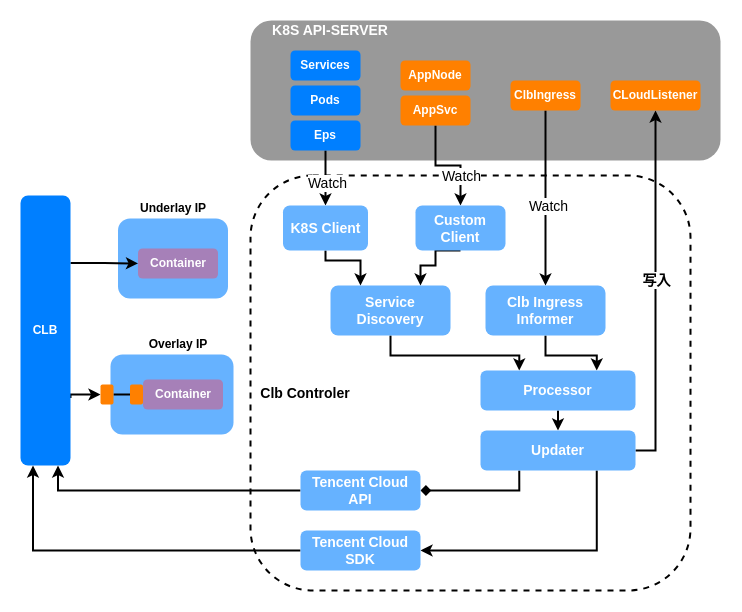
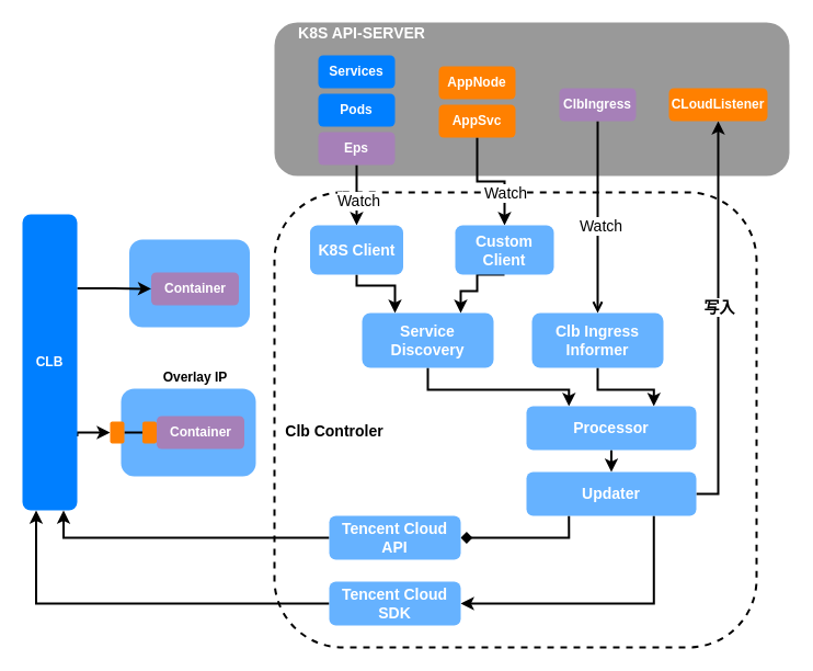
  <mxCell id="0" />
  <mxCell id="1" parent="0" />
  <mxCell id="2" value="" style="rounded=1;whiteSpace=wrap;html=1;dashed=1;strokeWidth=2;fillColor=#66B2FF;fontSize=13;fontColor=#000000;strokeColor=none;" parent="1" vertex="1"><mxGeometry x="117.5" y="218" width="110" height="80" as="geometry" /></mxCell>
  <mxCell id="3" value="" style="rounded=1;whiteSpace=wrap;html=1;dashed=1;strokeWidth=2;" parent="1" vertex="1"><mxGeometry x="250" y="175" width="440" height="415" as="geometry" /></mxCell>
  <mxCell id="4" value="" style="rounded=1;whiteSpace=wrap;html=1;fillColor=#999999;strokeColor=none;" parent="1" vertex="1"><mxGeometry x="250" y="20" width="470" height="140" as="geometry" /></mxCell>
  <mxCell id="5" value="K8S API-SERVER" style="text;html=1;strokeColor=none;fillColor=none;align=center;verticalAlign=middle;whiteSpace=wrap;rounded=0;fontStyle=1;fontSize=14;fontColor=#FFFFFF;" parent="1" vertex="1"><mxGeometry x="265" y="20" width="130" height="20" as="geometry" /></mxCell>
  <mxCell id="6" style="edgeStyle=orthogonalEdgeStyle;rounded=0;orthogonalLoop=1;jettySize=auto;html=1;exitX=1;exitY=0.25;exitDx=0;exitDy=0;strokeWidth=2;fontSize=12;fontColor=#000000;" parent="1" source="8" target="42" edge="1"><mxGeometry relative="1" as="geometry" /></mxCell>
  <mxCell id="7" style="edgeStyle=orthogonalEdgeStyle;rounded=0;orthogonalLoop=1;jettySize=auto;html=1;exitX=1;exitY=0.75;exitDx=0;exitDy=0;entryX=0;entryY=0.5;entryDx=0;entryDy=0;endArrow=classic;endFill=1;strokeWidth=2;fontSize=12;fontColor=#000000;" parent="1" source="8" target="49" edge="1"><mxGeometry relative="1" as="geometry"><Array as="points"><mxPoint x="70" y="394" /></Array></mxGeometry></mxCell>
  <mxCell id="8" value="CLB" style="rounded=1;whiteSpace=wrap;html=1;fontStyle=1;fontSize=12;fontColor=#FFFFFF;strokeColor=none;fillColor=#007FFF;" parent="1" vertex="1"><mxGeometry x="20" y="195" width="50" height="270" as="geometry" /></mxCell>
  <mxCell id="9" style="edgeStyle=orthogonalEdgeStyle;rounded=0;orthogonalLoop=1;jettySize=auto;html=1;exitX=0.5;exitY=1;exitDx=0;exitDy=0;entryX=0.25;entryY=0;entryDx=0;entryDy=0;strokeWidth=2;" parent="1" source="10" target="27" edge="1"><mxGeometry relative="1" as="geometry"><Array as="points"><mxPoint x="390" y="355" /><mxPoint x="519" y="355" /></Array></mxGeometry></mxCell>
  <mxCell id="10" value="Service Discovery" style="rounded=1;whiteSpace=wrap;html=1;fontSize=14;fontColor=#FFFFFF;fontStyle=1;strokeColor=none;fillColor=#66B2FF;" parent="1" vertex="1"><mxGeometry x="330" y="285" width="120" height="50" as="geometry" /></mxCell>
  <mxCell id="11" style="edgeStyle=orthogonalEdgeStyle;rounded=0;orthogonalLoop=1;jettySize=auto;html=1;exitX=0.5;exitY=1;exitDx=0;exitDy=0;entryX=0.75;entryY=0;entryDx=0;entryDy=0;strokeWidth=2;" parent="1" source="12" target="27" edge="1"><mxGeometry relative="1" as="geometry" /></mxCell>
  <mxCell id="12" value="Clb Ingress Informer" style="rounded=1;whiteSpace=wrap;html=1;fontSize=14;fontColor=#FFFFFF;fontStyle=1;strokeColor=none;fillColor=#66B2FF;" parent="1" vertex="1"><mxGeometry x="485" y="285" width="120" height="50" as="geometry" /></mxCell>
  <mxCell id="13" style="edgeStyle=orthogonalEdgeStyle;rounded=0;orthogonalLoop=1;jettySize=auto;html=1;exitX=0.5;exitY=1;exitDx=0;exitDy=0;entryX=0.5;entryY=0;entryDx=0;entryDy=0;strokeWidth=2;" parent="1" source="15" target="23" edge="1"><mxGeometry relative="1" as="geometry" /></mxCell>
  <mxCell id="14" value="Watch" style="text;html=1;resizable=0;points=[];align=center;verticalAlign=middle;labelBackgroundColor=#ffffff;fontSize=14;" vertex="1" connectable="0" parent="13"><mxGeometry x="0.164" y="1" relative="1" as="geometry"><mxPoint as="offset" /></mxGeometry></mxCell>
- <mxCell id="15" value="Eps" style="rounded=1;whiteSpace=wrap;html=1;fontColor=#FFFFFF;fontStyle=1;strokeColor=none;fillColor=#007FFF;" parent="1" vertex="1"><mxGeometry x="290" y="120" width="70" height="30" as="geometry" /></mxCell>
+ <mxCell id="15" value="Eps" style="rounded=1;whiteSpace=wrap;html=1;fontColor=#FFFFFF;fontStyle=1;strokeColor=none;fillColor=#a680b8;" parent="1" vertex="1"><mxGeometry x="290" y="120" width="70" height="30" as="geometry" /></mxCell>
  <mxCell id="16" value="Services" style="rounded=1;whiteSpace=wrap;html=1;fillColor=#007FFF;fontStyle=1;fontColor=#FFFFFF;strokeColor=none;" parent="1" vertex="1"><mxGeometry x="290" y="50" width="70" height="30" as="geometry" /></mxCell>
  <mxCell id="17" value="Pods" style="rounded=1;whiteSpace=wrap;html=1;fontColor=#FFFFFF;fontStyle=1;strokeColor=none;fillColor=#007FFF;" parent="1" vertex="1"><mxGeometry x="290" y="85" width="70" height="30" as="geometry" /></mxCell>
  <mxCell id="18" value="AppNode" style="rounded=1;whiteSpace=wrap;html=1;fillColor=#FF8000;strokeColor=none;fontStyle=1;fontColor=#FFFFFF;" parent="1" vertex="1"><mxGeometry x="400" y="60" width="70" height="30" as="geometry" /></mxCell>
  <mxCell id="19" style="edgeStyle=orthogonalEdgeStyle;rounded=0;orthogonalLoop=1;jettySize=auto;html=1;entryX=0.5;entryY=0;entryDx=0;entryDy=0;strokeWidth=2;" parent="1" source="21" target="25" edge="1"><mxGeometry relative="1" as="geometry" /></mxCell>
  <mxCell id="20" value="Watch" style="text;html=1;resizable=0;points=[];align=center;verticalAlign=middle;labelBackgroundColor=#ffffff;fontSize=14;" vertex="1" connectable="0" parent="19"><mxGeometry x="0.425" relative="1" as="geometry"><mxPoint as="offset" /></mxGeometry></mxCell>
  <mxCell id="21" value="AppSvc" style="rounded=1;whiteSpace=wrap;html=1;fontColor=#FFFFFF;fontStyle=1;strokeColor=none;fillColor=#FF8000;" parent="1" vertex="1"><mxGeometry x="400" y="95" width="70" height="30" as="geometry" /></mxCell>
  <mxCell id="22" style="edgeStyle=orthogonalEdgeStyle;rounded=0;orthogonalLoop=1;jettySize=auto;html=1;exitX=0.5;exitY=1;exitDx=0;exitDy=0;entryX=0.25;entryY=0;entryDx=0;entryDy=0;strokeWidth=2;" parent="1" source="23" target="10" edge="1"><mxGeometry relative="1" as="geometry"><Array as="points"><mxPoint x="325" y="260" /><mxPoint x="360" y="260" /></Array></mxGeometry></mxCell>
  <mxCell id="23" value="K8S Client" style="rounded=1;whiteSpace=wrap;html=1;fillColor=#66B2FF;strokeColor=none;fontColor=#FFFFFF;fontStyle=1;fontSize=14;" parent="1" vertex="1"><mxGeometry x="282.5" y="205" width="85" height="45" as="geometry" /></mxCell>
  <mxCell id="24" style="edgeStyle=orthogonalEdgeStyle;rounded=0;orthogonalLoop=1;jettySize=auto;html=1;exitX=0.5;exitY=1;exitDx=0;exitDy=0;entryX=0.75;entryY=0;entryDx=0;entryDy=0;strokeWidth=2;" parent="1" source="25" target="10" edge="1"><mxGeometry relative="1" as="geometry"><Array as="points"><mxPoint x="435" y="265" /><mxPoint x="420" y="265" /></Array></mxGeometry></mxCell>
  <mxCell id="25" value="Custom Client" style="rounded=1;whiteSpace=wrap;html=1;fontSize=14;fontColor=#FFFFFF;fontStyle=1;strokeColor=none;fillColor=#66B2FF;" parent="1" vertex="1"><mxGeometry x="415" y="205" width="90" height="45" as="geometry" /></mxCell>
  <mxCell id="26" style="edgeStyle=orthogonalEdgeStyle;rounded=0;orthogonalLoop=1;jettySize=auto;html=1;exitX=0.5;exitY=1;exitDx=0;exitDy=0;entryX=0.5;entryY=0;entryDx=0;entryDy=0;strokeWidth=2;" parent="1" source="27" target="32" edge="1"><mxGeometry relative="1" as="geometry" /></mxCell>
  <mxCell id="27" value="Processor" style="rounded=1;whiteSpace=wrap;html=1;fontSize=14;fontColor=#FFFFFF;fontStyle=1;strokeColor=none;fillColor=#66B2FF;" parent="1" vertex="1"><mxGeometry x="480" y="370" width="155" height="40" as="geometry" /></mxCell>
  <mxCell id="28" style="edgeStyle=orthogonalEdgeStyle;rounded=0;orthogonalLoop=1;jettySize=auto;html=1;exitX=0.25;exitY=1;exitDx=0;exitDy=0;entryX=1;entryY=0.5;entryDx=0;entryDy=0;strokeWidth=2;endArrow=diamond;" parent="1" source="32" target="34" edge="1"><mxGeometry relative="1" as="geometry" /></mxCell>
  <mxCell id="29" style="edgeStyle=orthogonalEdgeStyle;rounded=0;orthogonalLoop=1;jettySize=auto;html=1;exitX=0.75;exitY=1;exitDx=0;exitDy=0;entryX=1;entryY=0.5;entryDx=0;entryDy=0;strokeWidth=2;" parent="1" source="32" target="36" edge="1"><mxGeometry relative="1" as="geometry" /></mxCell>
  <mxCell id="30" style="edgeStyle=orthogonalEdgeStyle;rounded=0;orthogonalLoop=1;jettySize=auto;html=1;exitX=1;exitY=0.5;exitDx=0;exitDy=0;entryX=0.5;entryY=1;entryDx=0;entryDy=0;strokeWidth=2;" parent="1" source="32" target="40" edge="1"><mxGeometry relative="1" as="geometry" /></mxCell>
  <mxCell id="31" value="写入" style="text;html=1;resizable=0;points=[];align=center;verticalAlign=middle;labelBackgroundColor=#ffffff;fontStyle=1;fontSize=14;" vertex="1" connectable="0" parent="30"><mxGeometry x="0.061" relative="1" as="geometry"><mxPoint as="offset" /></mxGeometry></mxCell>
  <mxCell id="32" value="Updater" style="rounded=1;whiteSpace=wrap;html=1;fontSize=14;fontColor=#FFFFFF;fontStyle=1;strokeColor=none;fillColor=#66B2FF;" parent="1" vertex="1"><mxGeometry x="480" y="430" width="155" height="40" as="geometry" /></mxCell>
  <mxCell id="33" style="edgeStyle=orthogonalEdgeStyle;rounded=0;orthogonalLoop=1;jettySize=auto;html=1;exitX=0;exitY=0.5;exitDx=0;exitDy=0;entryX=0.75;entryY=1;entryDx=0;entryDy=0;strokeWidth=2;" parent="1" source="34" target="8" edge="1"><mxGeometry relative="1" as="geometry" /></mxCell>
  <mxCell id="34" value="Tencent Cloud API" style="rounded=1;whiteSpace=wrap;html=1;fontSize=14;fontColor=#FFFFFF;fontStyle=1;strokeColor=none;fillColor=#66B2FF;" parent="1" vertex="1"><mxGeometry x="300" y="470" width="120" height="40" as="geometry" /></mxCell>
  <mxCell id="35" style="edgeStyle=orthogonalEdgeStyle;rounded=0;orthogonalLoop=1;jettySize=auto;html=1;exitX=0;exitY=0.5;exitDx=0;exitDy=0;entryX=0.25;entryY=1;entryDx=0;entryDy=0;strokeWidth=2;" parent="1" source="36" target="8" edge="1"><mxGeometry relative="1" as="geometry"><mxPoint x="75" y="425" as="targetPoint" /></mxGeometry></mxCell>
  <mxCell id="36" value="Tencent Cloud SDK" style="rounded=1;whiteSpace=wrap;html=1;fontSize=14;fontColor=#FFFFFF;fontStyle=1;strokeColor=none;fillColor=#66B2FF;" parent="1" vertex="1"><mxGeometry x="300" y="530" width="120" height="40" as="geometry" /></mxCell>
- <mxCell id="37" value="" style="edgeStyle=orthogonalEdgeStyle;rounded=0;orthogonalLoop=1;jettySize=auto;html=1;entryX=0.5;entryY=0;entryDx=0;entryDy=0;strokeWidth=2;" parent="1" source="39" target="12" edge="1"><mxGeometry relative="1" as="geometry"><mxPoint x="545" y="190" as="targetPoint" /></mxGeometry></mxCell>
+ <mxCell id="37" value="" style="edgeStyle=orthogonalEdgeStyle;rounded=0;orthogonalLoop=1;jettySize=auto;html=1;entryX=0.5;entryY=0;entryDx=0;entryDy=0;strokeWidth=2;endArrow=open;" parent="1" source="39" target="12" edge="1"><mxGeometry relative="1" as="geometry"><mxPoint x="545" y="190" as="targetPoint" /></mxGeometry></mxCell>
  <mxCell id="38" value="Watch" style="text;html=1;resizable=0;points=[];align=center;verticalAlign=middle;labelBackgroundColor=#ffffff;fontSize=14;" vertex="1" connectable="0" parent="37"><mxGeometry x="0.086" y="2" relative="1" as="geometry"><mxPoint as="offset" /></mxGeometry></mxCell>
- <mxCell id="39" value="ClbIngress" style="rounded=1;whiteSpace=wrap;html=1;fontColor=#FFFFFF;fontStyle=1;strokeColor=none;fillColor=#FF8000;" parent="1" vertex="1"><mxGeometry x="510" y="80" width="70" height="30" as="geometry" /></mxCell>
+ <mxCell id="39" value="ClbIngress" style="rounded=1;whiteSpace=wrap;html=1;fontColor=#FFFFFF;fontStyle=1;strokeColor=none;fillColor=#a680b8;" parent="1" vertex="1"><mxGeometry x="510" y="80" width="70" height="30" as="geometry" /></mxCell>
  <mxCell id="40" value="CLoudListener" style="rounded=1;whiteSpace=wrap;html=1;fontColor=#FFFFFF;fontStyle=1;strokeColor=none;fillColor=#FF8000;" parent="1" vertex="1"><mxGeometry x="610" y="80" width="90" height="30" as="geometry" /></mxCell>
  <mxCell id="41" value="Clb Controler" style="text;html=1;strokeColor=none;fillColor=none;align=center;verticalAlign=middle;whiteSpace=wrap;rounded=0;dashed=1;fontSize=14;fontColor=#000000;fontStyle=1" parent="1" vertex="1"><mxGeometry x="250" y="382.5" width="110" height="20" as="geometry" /></mxCell>
  <mxCell id="42" value="Container" style="rounded=1;whiteSpace=wrap;html=1;dashed=1;strokeWidth=2;fillColor=#A680B8;fontSize=12;fontColor=#FFFFFF;strokeColor=none;fontStyle=1" parent="1" vertex="1"><mxGeometry x="137.5" y="248" width="80" height="30" as="geometry" /></mxCell>
- <mxCell id="43" value="Underlay IP" style="text;html=1;strokeColor=none;fillColor=none;align=center;verticalAlign=middle;whiteSpace=wrap;rounded=0;dashed=1;fontSize=12;fontColor=#000000;fontStyle=1" parent="1" vertex="1"><mxGeometry x="132.5" y="198" width="80" height="20" as="geometry" /></mxCell>
  <mxCell id="44" value="" style="rounded=1;whiteSpace=wrap;html=1;dashed=1;strokeWidth=2;fillColor=#66B2FF;fontSize=13;fontColor=#000000;strokeColor=none;" parent="1" vertex="1"><mxGeometry x="110" y="354" width="123" height="80" as="geometry" /></mxCell>
  <mxCell id="45" value="Container" style="rounded=1;whiteSpace=wrap;html=1;dashed=1;strokeWidth=2;fillColor=#A680B8;fontSize=12;fontColor=#FFFFFF;strokeColor=none;fontStyle=1" parent="1" vertex="1"><mxGeometry x="142.5" y="379" width="80" height="30" as="geometry" /></mxCell>
  <mxCell id="46" value="Overlay IP" style="text;html=1;strokeColor=none;fillColor=none;align=center;verticalAlign=middle;whiteSpace=wrap;rounded=0;dashed=1;fontSize=12;fontColor=#000000;fontStyle=1" parent="1" vertex="1"><mxGeometry x="137.5" y="334" width="80" height="20" as="geometry" /></mxCell>
  <mxCell id="47" value="" style="rounded=1;whiteSpace=wrap;html=1;dashed=1;strokeWidth=2;fillColor=#FF8000;fontSize=12;fontColor=#000000;strokeColor=none;" parent="1" vertex="1"><mxGeometry x="129.5" y="384" width="13" height="20" as="geometry" /></mxCell>
  <mxCell id="48" style="edgeStyle=orthogonalEdgeStyle;rounded=0;orthogonalLoop=1;jettySize=auto;html=1;exitX=1;exitY=0.5;exitDx=0;exitDy=0;entryX=0;entryY=0.5;entryDx=0;entryDy=0;strokeWidth=2;fontSize=12;fontColor=#000000;endArrow=none;endFill=0;" parent="1" source="49" target="47" edge="1"><mxGeometry relative="1" as="geometry" /></mxCell>
  <mxCell id="49" value="" style="rounded=1;whiteSpace=wrap;html=1;dashed=1;strokeWidth=2;fillColor=#FF8000;fontSize=12;fontColor=#000000;strokeColor=none;" parent="1" vertex="1"><mxGeometry x="100" y="384" width="13" height="20" as="geometry" /></mxCell>
